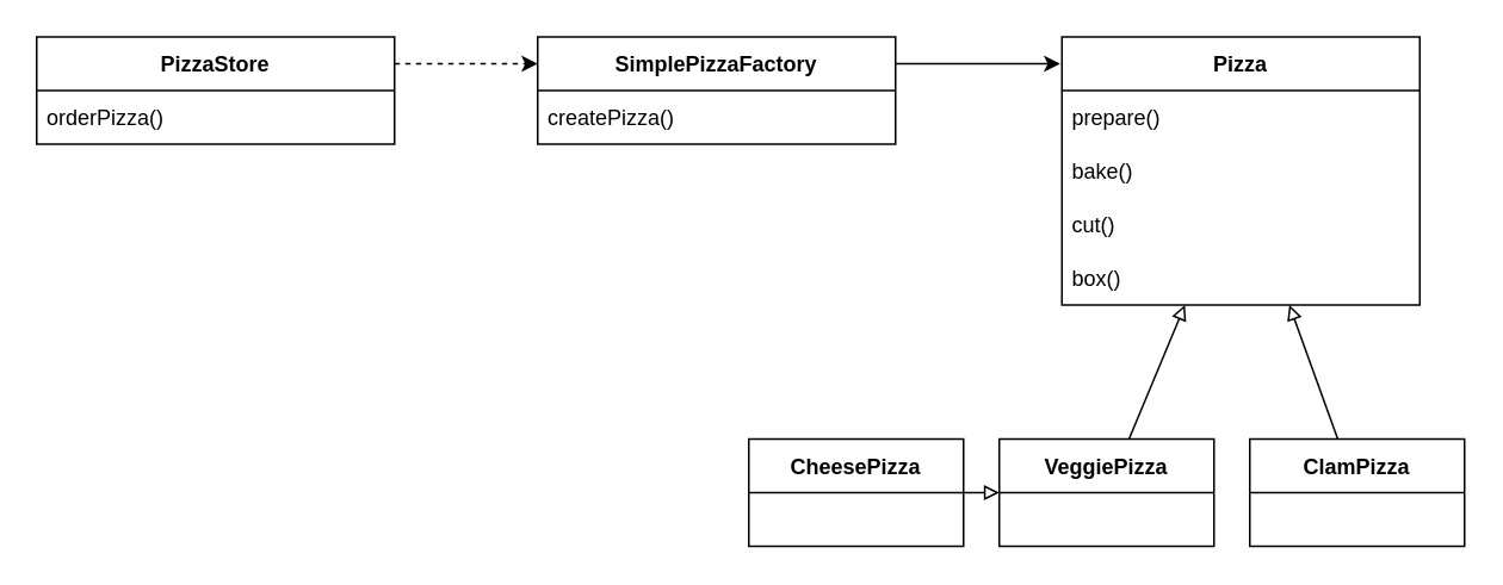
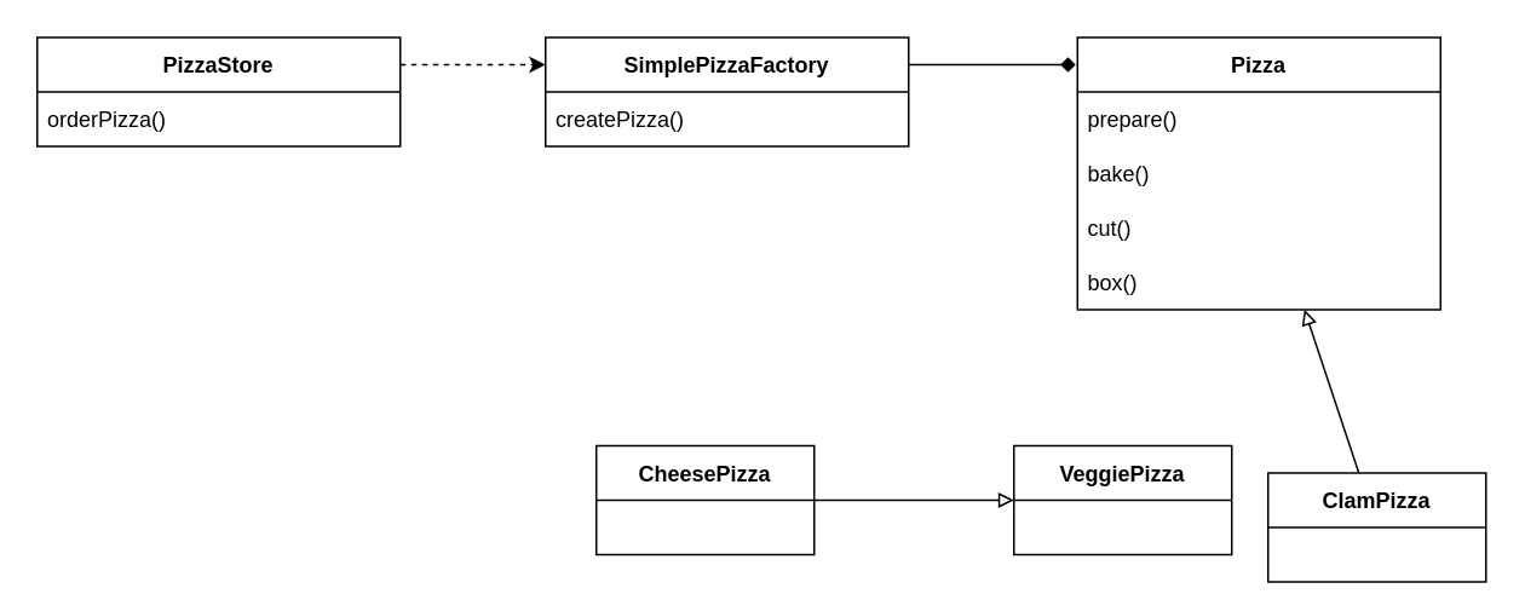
  <mxCell id="0" />
  <mxCell id="1" parent="0" />
  <mxCell id="2" value="" style="endArrow=block;html=1;rounded=0;endFill=0;startArrow=none;" parent="1" source="12" target="4" edge="1"><mxGeometry width="50" height="50" relative="1" as="geometry"><mxPoint x="649.818" y="240" as="sourcePoint" /><mxPoint x="673.455" y="180" as="targetPoint" /></mxGeometry></mxCell>
- <mxCell id="3" value="" style="endArrow=block;html=1;rounded=0;endFill=0;" parent="1" source="11" target="4" edge="1"><mxGeometry width="50" height="50" relative="1" as="geometry"><mxPoint x="555.727" y="240" as="sourcePoint" /><mxPoint x="621.182" y="180" as="targetPoint" /></mxGeometry></mxCell>
  <mxCell id="4" value="Pizza" style="swimlane;fontStyle=1;childLayout=stackLayout;horizontal=1;startSize=30;horizontalStack=0;resizeParent=1;resizeParentMax=0;resizeLast=0;collapsible=1;marginBottom=0;" parent="1" vertex="1"><mxGeometry x="593" y="20" width="200" height="150" as="geometry" /></mxCell>
  <mxCell id="5" value="prepare()" style="text;strokeColor=none;fillColor=none;align=left;verticalAlign=middle;spacingLeft=4;spacingRight=4;overflow=hidden;points=[[0,0.5],[1,0.5]];portConstraint=eastwest;rotatable=0;" parent="4" vertex="1"><mxGeometry y="30" width="200" height="30" as="geometry" /></mxCell>
  <mxCell id="6" value="bake()" style="text;strokeColor=none;fillColor=none;align=left;verticalAlign=middle;spacingLeft=4;spacingRight=4;overflow=hidden;points=[[0,0.5],[1,0.5]];portConstraint=eastwest;rotatable=0;" vertex="1" parent="4"><mxGeometry y="60" width="200" height="30" as="geometry" /></mxCell>
  <mxCell id="7" value="cut()" style="text;strokeColor=none;fillColor=none;align=left;verticalAlign=middle;spacingLeft=4;spacingRight=4;overflow=hidden;points=[[0,0.5],[1,0.5]];portConstraint=eastwest;rotatable=0;" parent="4" vertex="1"><mxGeometry y="90" width="200" height="30" as="geometry" /></mxCell>
  <mxCell id="8" value="box()" style="text;strokeColor=none;fillColor=none;align=left;verticalAlign=middle;spacingLeft=4;spacingRight=4;overflow=hidden;points=[[0,0.5],[1,0.5]];portConstraint=eastwest;rotatable=0;" parent="4" vertex="1"><mxGeometry y="120" width="200" height="30" as="geometry" /></mxCell>
- <mxCell id="9" value="CheesePizza" style="swimlane;fontStyle=1;childLayout=stackLayout;horizontal=1;startSize=30;horizontalStack=0;resizeParent=1;resizeParentMax=0;resizeLast=0;collapsible=1;marginBottom=0;" parent="1" vertex="1"><mxGeometry x="418" y="245" width="120" height="60" as="geometry" /></mxCell>
+ <mxCell id="9" value="CheesePizza" style="swimlane;fontStyle=1;childLayout=stackLayout;horizontal=1;startSize=30;horizontalStack=0;resizeParent=1;resizeParentMax=0;resizeLast=0;collapsible=1;marginBottom=0;" parent="1" vertex="1"><mxGeometry x="328" y="245" width="120" height="60" as="geometry" /></mxCell>
  <mxCell id="10" value="" style="endArrow=block;html=1;rounded=0;endFill=0;" parent="1" source="9" target="11" edge="1"><mxGeometry width="50" height="50" relative="1" as="geometry"><mxPoint x="611" y="285" as="sourcePoint" /><mxPoint x="611" y="335" as="targetPoint" /></mxGeometry></mxCell>
  <mxCell id="11" value="VeggiePizza" style="swimlane;fontStyle=1;childLayout=stackLayout;horizontal=1;startSize=30;horizontalStack=0;resizeParent=1;resizeParentMax=0;resizeLast=0;collapsible=1;marginBottom=0;" parent="1" vertex="1"><mxGeometry x="558" y="245" width="120" height="60" as="geometry" /></mxCell>
- <mxCell id="12" value="ClamPizza" style="swimlane;fontStyle=1;childLayout=stackLayout;horizontal=1;startSize=30;horizontalStack=0;resizeParent=1;resizeParentMax=0;resizeLast=0;collapsible=1;marginBottom=0;" parent="1" vertex="1"><mxGeometry x="698" y="245" width="120" height="60" as="geometry" /></mxCell>
+ <mxCell id="12" value="ClamPizza" style="swimlane;fontStyle=1;childLayout=stackLayout;horizontal=1;startSize=30;horizontalStack=0;resizeParent=1;resizeParentMax=0;resizeLast=0;collapsible=1;marginBottom=0;" parent="1" vertex="1"><mxGeometry x="698" y="260" width="120" height="60" as="geometry" /></mxCell>
  <mxCell id="13" value="SimplePizzaFactory" style="swimlane;fontStyle=1;childLayout=stackLayout;horizontal=1;startSize=30;horizontalStack=0;resizeParent=1;resizeParentMax=0;resizeLast=0;collapsible=1;marginBottom=0;" vertex="1" parent="1"><mxGeometry x="300" y="20" width="200" height="60" as="geometry" /></mxCell>
  <mxCell id="14" value="createPizza()" style="text;strokeColor=none;fillColor=none;align=left;verticalAlign=middle;spacingLeft=4;spacingRight=4;overflow=hidden;points=[[0,0.5],[1,0.5]];portConstraint=eastwest;rotatable=0;" vertex="1" parent="13"><mxGeometry y="30" width="200" height="30" as="geometry" /></mxCell>
  <mxCell id="15" value="PizzaStore" style="swimlane;fontStyle=1;childLayout=stackLayout;horizontal=1;startSize=30;horizontalStack=0;resizeParent=1;resizeParentMax=0;resizeLast=0;collapsible=1;marginBottom=0;" vertex="1" parent="1"><mxGeometry x="20" y="20" width="200" height="60" as="geometry" /></mxCell>
  <mxCell id="16" value="orderPizza()" style="text;strokeColor=none;fillColor=none;align=left;verticalAlign=middle;spacingLeft=4;spacingRight=4;overflow=hidden;points=[[0,0.5],[1,0.5]];portConstraint=eastwest;rotatable=0;" vertex="1" parent="15"><mxGeometry y="30" width="200" height="30" as="geometry" /></mxCell>
  <mxCell id="17" value="" style="endArrow=classic;html=1;rounded=0;exitX=1;exitY=0.25;exitDx=0;exitDy=0;entryX=0;entryY=0.25;entryDx=0;entryDy=0;dashed=1;" edge="1" parent="1" source="15" target="13"><mxGeometry width="50" height="50" relative="1" as="geometry"><mxPoint x="220" y="180" as="sourcePoint" /><mxPoint x="270" y="130" as="targetPoint" /></mxGeometry></mxCell>
- <mxCell id="18" value="" style="endArrow=classic;html=1;rounded=0;exitX=1;exitY=0.25;exitDx=0;exitDy=0;entryX=-0.005;entryY=0.1;entryDx=0;entryDy=0;entryPerimeter=0;" edge="1" parent="1" source="13" target="4"><mxGeometry width="50" height="50" relative="1" as="geometry"><mxPoint x="270" y="100" as="sourcePoint" /><mxPoint x="540" y="90" as="targetPoint" /></mxGeometry></mxCell>
+ <mxCell id="18" value="" style="endArrow=diamond;html=1;rounded=0;exitX=1;exitY=0.25;exitDx=0;exitDy=0;entryX=-0.005;entryY=0.1;entryDx=0;entryDy=0;entryPerimeter=0;" edge="1" parent="1" source="13" target="4"><mxGeometry width="50" height="50" relative="1" as="geometry"><mxPoint x="270" y="100" as="sourcePoint" /><mxPoint x="540" y="90" as="targetPoint" /></mxGeometry></mxCell>
